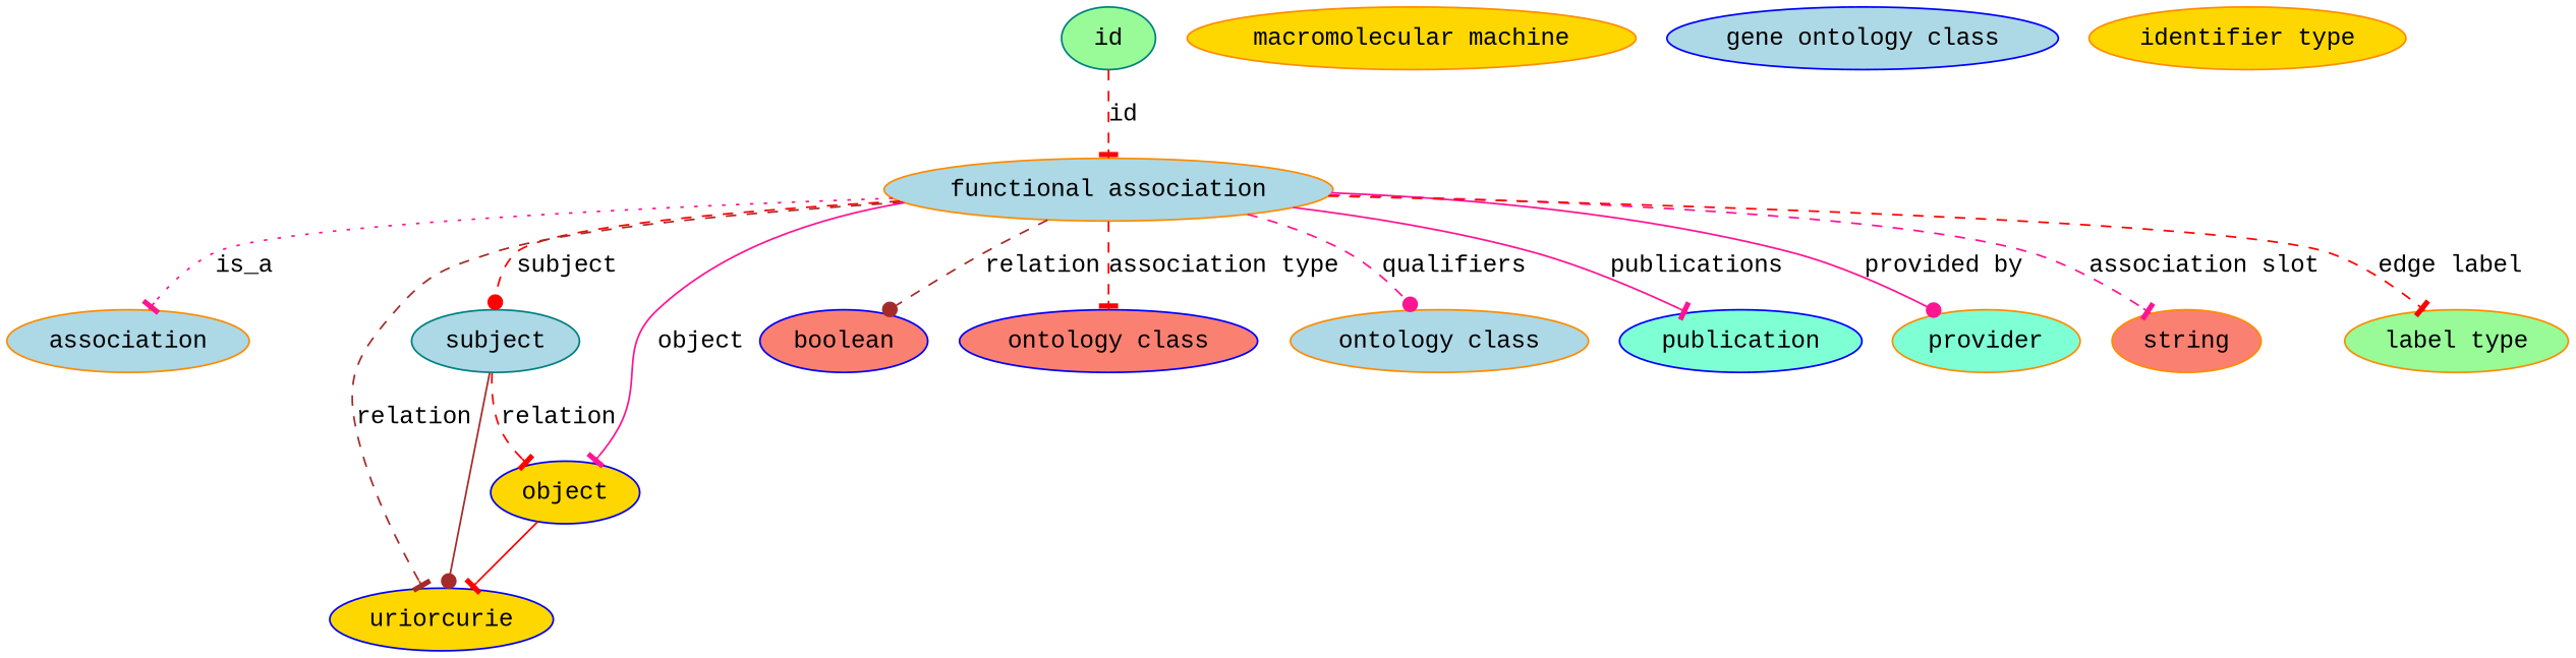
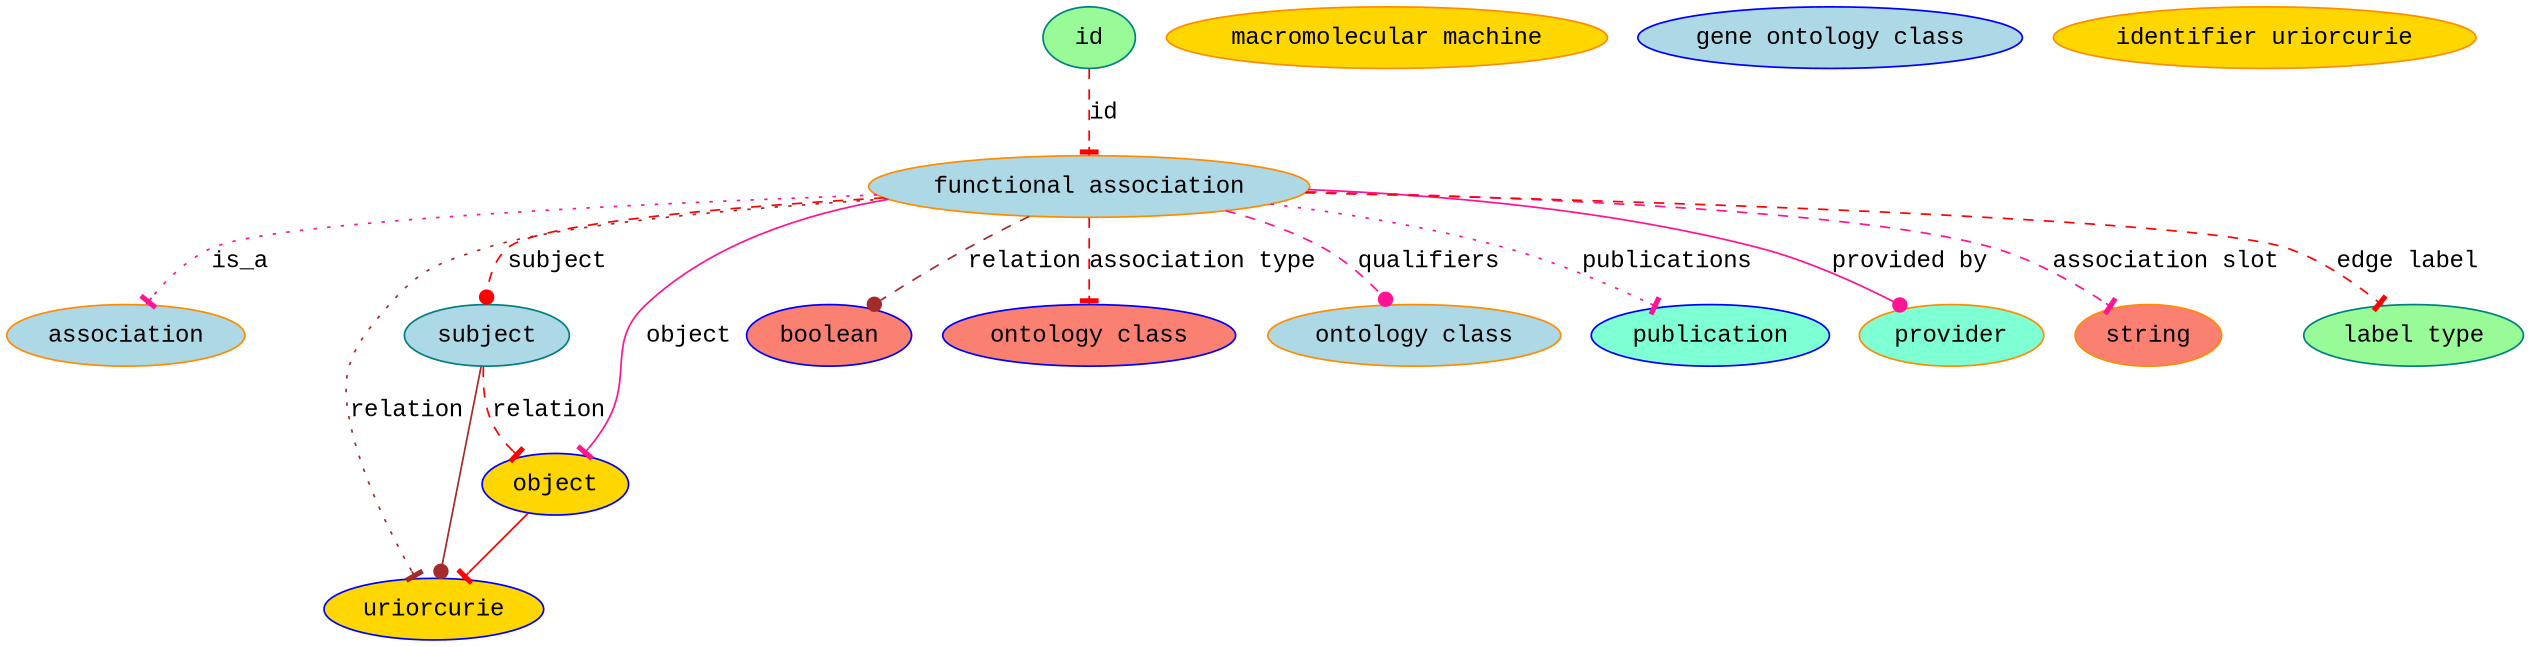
  digraph {
    fontname="Liberation Mono"
    node [color=darkorange fillcolor=lightblue fontname="Liberation Mono" style=filled]
    edge [arrowhead=tee color=deeppink fontname="Liberation Mono" style=dashed]
    n1 [height=0.5 label="functional association" width=2.4296]
    association [height=0.5 width=1.3723]
    subject [color=teal height=0.5 width=0.97656]
    n4 [color=blue fillcolor=gold height=0.5 label=uriorcurie width=1.2492]
    object [color=blue fillcolor=gold height=0.5 width=0.88096]
    n6 [color=blue fillcolor=salmon height=0.5 label=boolean width=1.0584]
    n7 [color=blue fillcolor=salmon height=0.5 label="ontology class" width=1.6931]
    n8 [height=0.5 label="ontology class" width=1.6931]
    n9 [color=blue fillcolor=aquamarine height=0.5 label=publication width=1.3859]
    n10 [fillcolor=aquamarine height=0.5 label=provider width=1.1129]
    n11 [fillcolor=salmon height=0.5 label=string width=0.8403]
-   n12 [fillcolor=palegreen height=0.5 label="label type" width=1.2425]
+   n12 [color=teal fillcolor=palegreen height=0.5 label="label type" width=1.2425]
    id [color=teal fillcolor=palegreen height=0.5 width=0.75]
    n14 [fillcolor=gold height=0.5 label="macromolecular machine" width=2.7701]
    n15 [color=blue height=0.5 label="gene ontology class" width=2.2183]
-   n16 [fillcolor=gold height=0.5 label="identifier type" width=1.652]
+   n16 [fillcolor=gold height=0.5 label="identifier uriorcurie" width=1.652]
    n1 -> association [label=is_a style=dotted]
    n1 -> subject [arrowhead=dot color=red label=subject]
-   n1 -> n4 [color=brown label=relation]
+   n1 -> n4 [color=brown label=relation style=dotted]
    n1 -> object [label=object style=solid]
    n1 -> n6 [arrowhead=dot color=brown label=relation]
    n1 -> n7 [color=red label="association type"]
    n1 -> n8 [arrowhead=dot label=qualifiers]
-   n1 -> n9 [label=publications style=solid]
+   n1 -> n9 [label=publications style=dotted]
    n1 -> n10 [arrowhead=dot label="provided by" style=solid]
    n1 -> n11 [label="association slot"]
    n1 -> n12 [color=red label="edge label"]
    subject -> n4 [arrowhead=dot color=brown style=solid]
    subject -> object [color=red label=relation]
    object -> n4 [color=red style=solid]
    id -> n1 [color=red label=id]
  }
